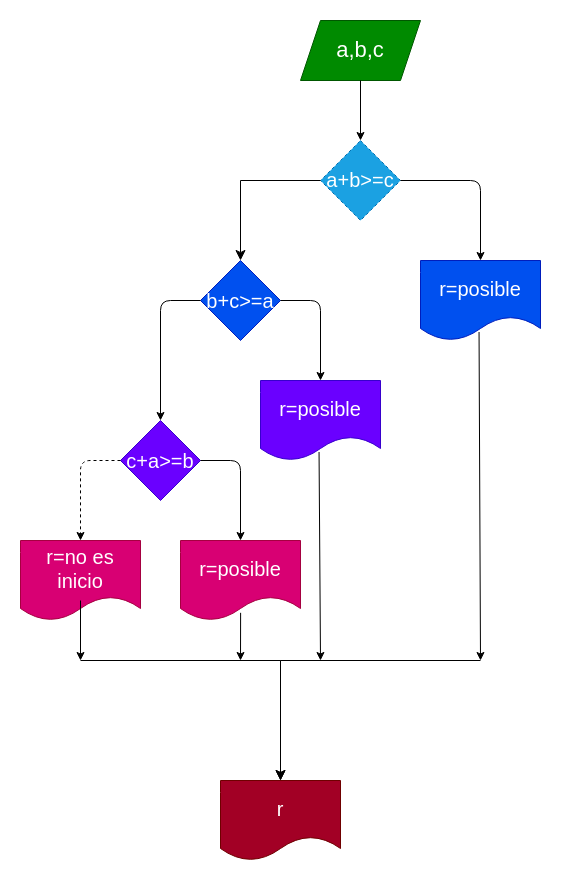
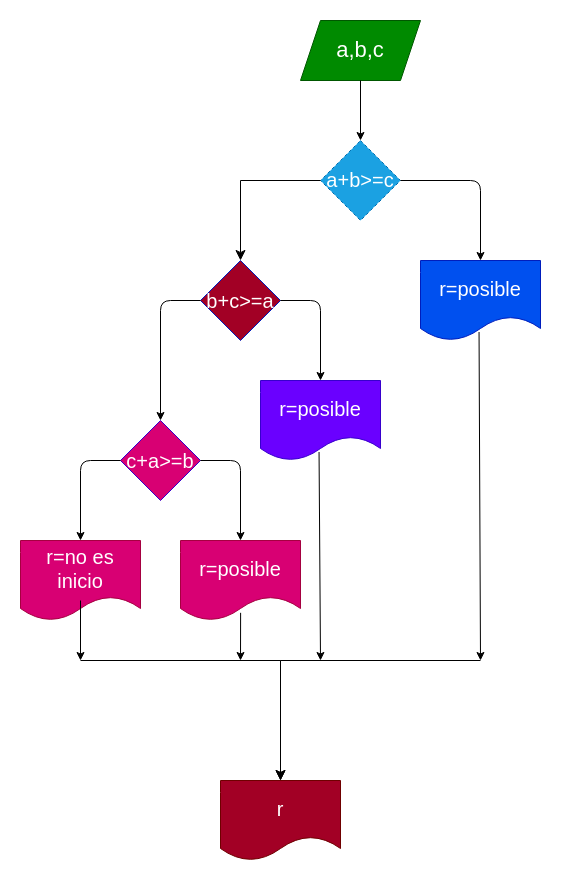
  <mxCell id="0" />
  <mxCell id="1" parent="0" />
  <mxCell id="2" value="a,b,c" style="shape=parallelogram;perimeter=parallelogramPerimeter;whiteSpace=wrap;html=1;fixedSize=1;fontSize=22;fillColor=#008a00;fontColor=#ffffff;strokeColor=#005700;" vertex="1" parent="1"><mxGeometry x="300" y="20" width="120" height="60" as="geometry" /></mxCell>
  <mxCell id="3" value="" style="edgeStyle=none;orthogonalLoop=1;jettySize=auto;html=1;fontSize=22;exitX=0.5;exitY=1;exitDx=0;exitDy=0;entryX=0.5;entryY=0;entryDx=0;entryDy=0;" edge="1" parent="1" source="2" target="4"><mxGeometry width="100" relative="1" as="geometry"><mxPoint x="200" y="270" as="sourcePoint" /><mxPoint x="360" y="140" as="targetPoint" /><Array as="points" /></mxGeometry></mxCell>
  <mxCell id="4" value="&lt;font style=&quot;font-size: 20px;&quot;&gt;a+b&amp;gt;=c&lt;/font&gt;" style="rhombus;whiteSpace=wrap;html=1;fontSize=22;fillColor=#1ba1e2;fontColor=#ffffff;strokeColor=#006EAF;dashed=1;" vertex="1" parent="1"><mxGeometry x="320" y="140" width="80" height="80" as="geometry" /></mxCell>
  <mxCell id="5" value="" style="edgeStyle=none;orthogonalLoop=1;jettySize=auto;html=1;fontSize=20;exitX=1;exitY=0.5;exitDx=0;exitDy=0;entryX=0.5;entryY=0;entryDx=0;entryDy=0;" edge="1" parent="1" source="4" target="6"><mxGeometry width="100" relative="1" as="geometry"><mxPoint x="380" y="190" as="sourcePoint" /><mxPoint x="440" y="220" as="targetPoint" /><Array as="points"><mxPoint x="480" y="180" /></Array></mxGeometry></mxCell>
  <mxCell id="6" value="r=posible" style="shape=document;whiteSpace=wrap;html=1;boundedLbl=1;fontSize=20;fillColor=#0050ef;fontColor=#ffffff;strokeColor=#001DBC;" vertex="1" parent="1"><mxGeometry x="420" y="260" width="120" height="80" as="geometry" /></mxCell>
  <mxCell id="7" value="" style="edgeStyle=segmentEdgeStyle;endArrow=classic;html=1;curved=0;rounded=0;endSize=8;startSize=8;sourcePerimeterSpacing=0;targetPerimeterSpacing=0;fontSize=20;exitX=0;exitY=0.5;exitDx=0;exitDy=0;entryX=0.5;entryY=0;entryDx=0;entryDy=0;" edge="1" parent="1" source="4" target="8"><mxGeometry width="100" relative="1" as="geometry"><mxPoint x="150" y="420" as="sourcePoint" /><mxPoint x="240" y="250" as="targetPoint" /><Array as="points"><mxPoint x="240" y="180" /></Array></mxGeometry></mxCell>
- <mxCell id="8" value="b+c&amp;gt;=a" style="rhombus;whiteSpace=wrap;html=1;fontSize=20;fillColor=#0050ef;fontColor=#ffffff;strokeColor=#001DBC;" vertex="1" parent="1"><mxGeometry x="200" y="260" width="80" height="80" as="geometry" /></mxCell>
+ <mxCell id="8" value="b+c&amp;gt;=a" style="rhombus;whiteSpace=wrap;html=1;fontSize=20;fillColor=#a20025;fontColor=#ffffff;strokeColor=#001DBC;" vertex="1" parent="1"><mxGeometry x="200" y="260" width="80" height="80" as="geometry" /></mxCell>
  <mxCell id="9" value="" style="edgeStyle=none;orthogonalLoop=1;jettySize=auto;html=1;fontSize=20;exitX=1;exitY=0.5;exitDx=0;exitDy=0;entryX=0.5;entryY=0;entryDx=0;entryDy=0;" edge="1" parent="1" source="8" target="10"><mxGeometry width="100" relative="1" as="geometry"><mxPoint x="220" y="440" as="sourcePoint" /><mxPoint x="320" y="380" as="targetPoint" /><Array as="points"><mxPoint x="320" y="300" /></Array></mxGeometry></mxCell>
  <mxCell id="10" value="r=posible" style="shape=document;whiteSpace=wrap;html=1;boundedLbl=1;fontSize=20;fillColor=#6a00ff;fontColor=#ffffff;strokeColor=#3700CC;" vertex="1" parent="1"><mxGeometry x="260" y="380" width="120" height="80" as="geometry" /></mxCell>
  <mxCell id="11" value="" style="edgeStyle=none;orthogonalLoop=1;jettySize=auto;html=1;fontSize=20;exitX=0;exitY=0.5;exitDx=0;exitDy=0;entryX=0.5;entryY=0;entryDx=0;entryDy=0;" edge="1" parent="1" source="8" target="12"><mxGeometry width="100" relative="1" as="geometry"><mxPoint x="60" y="180" as="sourcePoint" /><mxPoint y="380" as="targetPoint" x="160" /><Array as="points"><mxPoint y="300" x="160" /></Array></mxGeometry></mxCell>
- <mxCell id="12" value="c+a&amp;gt;=b" style="rhombus;whiteSpace=wrap;html=1;fontSize=20;fillColor=#6a00ff;fontColor=#ffffff;strokeColor=#3700CC;" vertex="1" parent="1"><mxGeometry x="120" y="420" width="80" height="80" as="geometry" /></mxCell>
+ <mxCell id="12" value="c+a&amp;gt;=b" style="rhombus;whiteSpace=wrap;html=1;fontSize=20;fillColor=#d80073;fontColor=#ffffff;strokeColor=#3700CC;" vertex="1" parent="1"><mxGeometry x="120" y="420" width="80" height="80" as="geometry" /></mxCell>
  <mxCell id="13" value="" style="edgeStyle=none;orthogonalLoop=1;jettySize=auto;html=1;fontSize=20;exitX=1;exitY=0.5;exitDx=0;exitDy=0;entryX=0.5;entryY=0;entryDx=0;entryDy=0;" edge="1" parent="1" source="12" target="14"><mxGeometry width="100" relative="1" as="geometry"><mxPoint x="100" y="530" as="sourcePoint" /><mxPoint x="240" y="540" as="targetPoint" /><Array as="points"><mxPoint x="240" y="460" /></Array></mxGeometry></mxCell>
  <mxCell id="14" value="r=posible" style="shape=document;whiteSpace=wrap;html=1;boundedLbl=1;fontSize=20;fillColor=#d80073;fontColor=#ffffff;strokeColor=#A50040;" vertex="1" parent="1"><mxGeometry x="180" y="540" width="120" height="80" as="geometry" /></mxCell>
- <mxCell id="15" value="" style="edgeStyle=none;orthogonalLoop=1;jettySize=auto;html=1;fontSize=20;exitX=0;exitY=0.5;exitDx=0;exitDy=0;entryX=0.5;entryY=0;entryDx=0;entryDy=0;dashed=1;" edge="1" parent="1" source="12" target="16"><mxGeometry width="100" relative="1" as="geometry"><mxPoint x="-70" y="600" as="sourcePoint" /><mxPoint x="80" y="540" as="targetPoint" /><Array as="points"><mxPoint x="80" y="460" /></Array></mxGeometry></mxCell>
+ <mxCell id="15" value="" style="edgeStyle=none;orthogonalLoop=1;jettySize=auto;html=1;fontSize=20;exitX=0;exitY=0.5;exitDx=0;exitDy=0;entryX=0.5;entryY=0;entryDx=0;entryDy=0;" edge="1" parent="1" source="12" target="16"><mxGeometry width="100" relative="1" as="geometry"><mxPoint x="-70" y="600" as="sourcePoint" /><mxPoint x="80" y="540" as="targetPoint" /><Array as="points"><mxPoint x="80" y="460" /></Array></mxGeometry></mxCell>
  <mxCell id="16" value="r=no es inicio" style="shape=document;whiteSpace=wrap;html=1;boundedLbl=1;fontSize=20;fillColor=#d80073;fontColor=#ffffff;strokeColor=#A50040;" vertex="1" parent="1"><mxGeometry x="20" y="540" width="120" height="80" as="geometry" /></mxCell>
  <mxCell id="17" value="" style="edgeStyle=none;orthogonalLoop=1;jettySize=auto;html=1;fontSize=20;" edge="1" parent="1"><mxGeometry width="100" relative="1" as="geometry"><mxPoint x="80" y="600" as="sourcePoint" /><mxPoint x="80" y="660" as="targetPoint" /><Array as="points" /></mxGeometry></mxCell>
  <mxCell id="18" value="" style="edgeStyle=none;orthogonalLoop=1;jettySize=auto;html=1;fontSize=20;exitX=0.501;exitY=0.904;exitDx=0;exitDy=0;exitPerimeter=0;" edge="1" parent="1" source="14"><mxGeometry width="100" relative="1" as="geometry"><mxPoint x="140" y="780" as="sourcePoint" /><mxPoint x="240" y="660" as="targetPoint" /><Array as="points" /></mxGeometry></mxCell>
  <mxCell id="19" value="" style="edgeStyle=none;orthogonalLoop=1;jettySize=auto;html=1;fontSize=20;exitX=0.488;exitY=0.894;exitDx=0;exitDy=0;exitPerimeter=0;" edge="1" parent="1" source="10"><mxGeometry width="100" relative="1" as="geometry"><mxPoint x="300" y="580" as="sourcePoint" /><mxPoint x="320" y="660" as="targetPoint" /><Array as="points" /></mxGeometry></mxCell>
  <mxCell id="20" value="" style="edgeStyle=none;orthogonalLoop=1;jettySize=auto;html=1;fontSize=20;exitX=0.488;exitY=0.894;exitDx=0;exitDy=0;exitPerimeter=0;" edge="1" parent="1" source="6"><mxGeometry width="100" relative="1" as="geometry"><mxPoint x="430" y="410" as="sourcePoint" /><mxPoint x="480" y="660" as="targetPoint" /><Array as="points" /></mxGeometry></mxCell>
  <mxCell id="21" value="" style="edgeStyle=segmentEdgeStyle;endArrow=classic;html=1;curved=0;rounded=0;endSize=8;startSize=8;sourcePerimeterSpacing=0;targetPerimeterSpacing=0;fontSize=20;entryX=0.5;entryY=0;entryDx=0;entryDy=0;" edge="1" parent="1" target="23"><mxGeometry width="100" relative="1" as="geometry"><mxPoint x="480" y="660" as="sourcePoint" /><mxPoint x="280" y="780" as="targetPoint" /><Array as="points"><mxPoint x="280" y="660" /></Array></mxGeometry></mxCell>
  <mxCell id="22" value="" style="edgeStyle=segmentEdgeStyle;endArrow=classic;html=1;curved=0;rounded=0;endSize=8;startSize=8;sourcePerimeterSpacing=0;targetPerimeterSpacing=0;fontSize=20;entryX=0.5;entryY=0;entryDx=0;entryDy=0;" edge="1" parent="1" target="23"><mxGeometry width="100" relative="1" as="geometry"><mxPoint x="80" y="660" as="sourcePoint" /><mxPoint x="280" y="780" as="targetPoint" /><Array as="points"><mxPoint x="280" y="660" /></Array></mxGeometry></mxCell>
  <mxCell id="23" value="r" style="shape=document;whiteSpace=wrap;html=1;boundedLbl=1;fontSize=20;fillColor=#a20025;fontColor=#ffffff;strokeColor=#6F0000;" vertex="1" parent="1"><mxGeometry x="220" y="780" width="120" height="80" as="geometry" /></mxCell>
